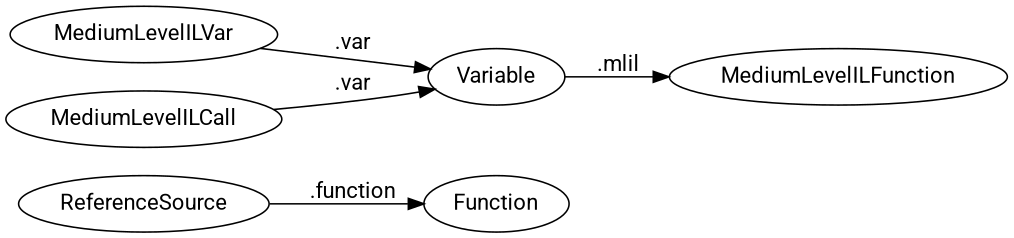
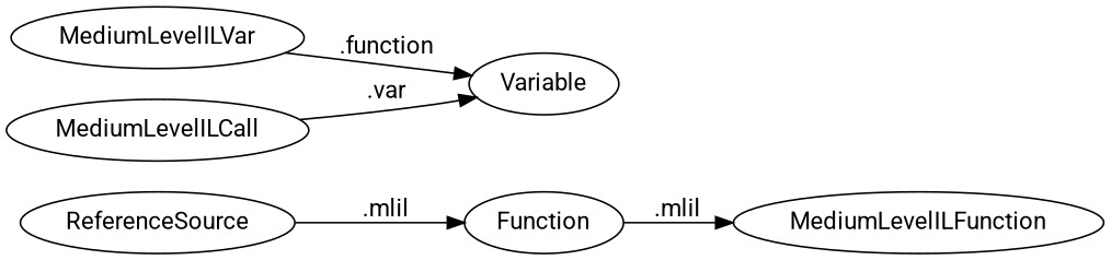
  digraph {
    fontname=Roboto
    rankdir=LR
    node [fontname=Roboto]
    edge [fontname=Roboto]
    Function
    MediumLevelILFunction
    ReferenceSource
    MediumLevelILVar
    Variable
    MediumLevelILCall
-   Variable -> MediumLevelILFunction [label=".mlil"]
-   ReferenceSource -> Function [label=".function"]
-   MediumLevelILVar -> Variable [label=".var"]
+   Function -> MediumLevelILFunction [label=".mlil"]
+   ReferenceSource -> Function [label=".mlil"]
+   MediumLevelILVar -> Variable [label=".function"]
    MediumLevelILCall -> Variable [label=".var"]
  }
